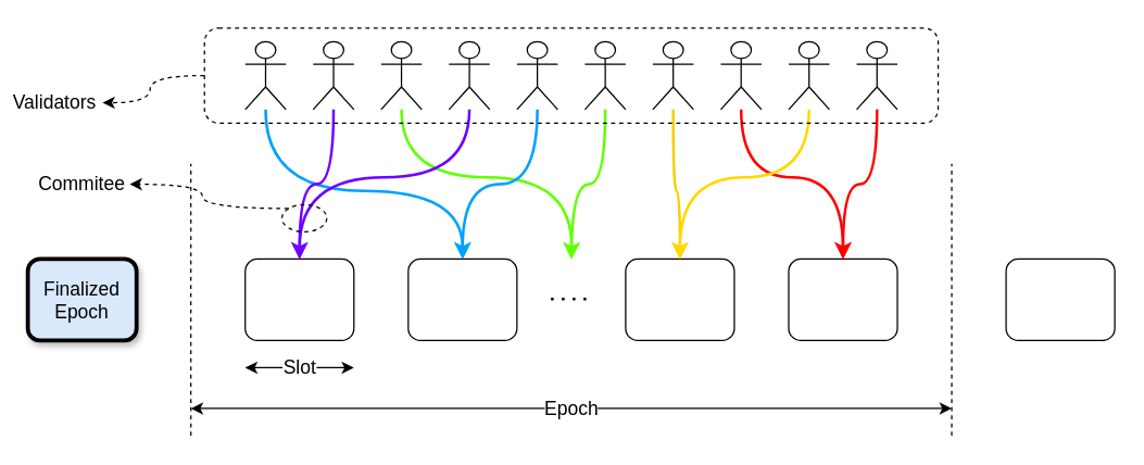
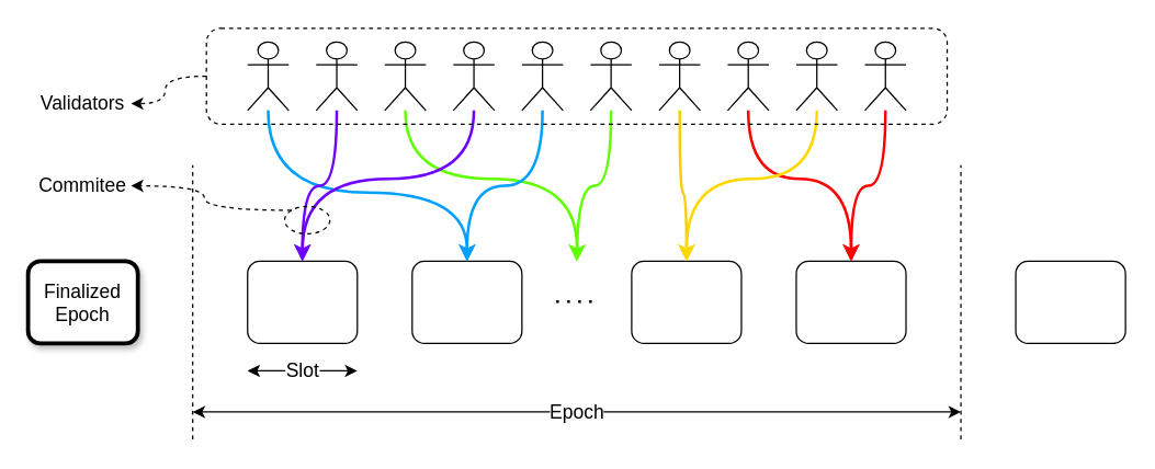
  <mxCell id="0" />
  <mxCell id="1" parent="0" />
  <mxCell id="2" value="" style="rounded=1;whiteSpace=wrap;html=1;" vertex="1" parent="1"><mxGeometry x="180" y="190" width="80" height="60" as="geometry" /></mxCell>
  <mxCell id="3" value="" style="rounded=1;whiteSpace=wrap;html=1;" vertex="1" parent="1"><mxGeometry x="300" y="190" width="80" height="60" as="geometry" /></mxCell>
  <mxCell id="4" value="" style="rounded=1;whiteSpace=wrap;html=1;" vertex="1" parent="1"><mxGeometry x="460" y="190" width="80" height="60" as="geometry" /></mxCell>
  <mxCell id="5" value="" style="rounded=1;whiteSpace=wrap;html=1;" vertex="1" parent="1"><mxGeometry x="580" y="190" width="80" height="60" as="geometry" /></mxCell>
  <mxCell id="6" value="" style="endArrow=none;dashed=1;html=1;rounded=0;" edge="1" parent="1"><mxGeometry width="50" height="50" relative="1" as="geometry"><mxPoint x="140" y="320" as="sourcePoint" /><mxPoint x="140" y="120" as="targetPoint" /></mxGeometry></mxCell>
  <mxCell id="7" value="" style="endArrow=none;dashed=1;html=1;rounded=0;" edge="1" parent="1"><mxGeometry width="50" height="50" relative="1" as="geometry"><mxPoint x="700" y="320" as="sourcePoint" /><mxPoint x="700" y="120" as="targetPoint" /></mxGeometry></mxCell>
  <mxCell id="8" value="" style="endArrow=none;dashed=1;html=1;dashPattern=1 3;strokeWidth=2;rounded=0;" edge="1" parent="1"><mxGeometry width="50" height="50" relative="1" as="geometry"><mxPoint x="405" y="219.5" as="sourcePoint" /><mxPoint x="435" y="219.5" as="targetPoint" /></mxGeometry></mxCell>
  <mxCell id="9" value="&lt;font style=&quot;font-size: 14px;&quot;&gt;Epoch&lt;/font&gt;" style="endArrow=classic;startArrow=classic;html=1;rounded=0;" edge="1" parent="1"><mxGeometry width="50" height="50" relative="1" as="geometry"><mxPoint x="140" y="300" as="sourcePoint" /><mxPoint x="700" y="300" as="targetPoint" /></mxGeometry></mxCell>
  <mxCell id="10" value="Slot" style="endArrow=classic;startArrow=classic;html=1;rounded=0;fontSize=14;" edge="1" parent="1"><mxGeometry width="50" height="50" relative="1" as="geometry"><mxPoint x="180" y="270" as="sourcePoint" /><mxPoint x="260" y="270" as="targetPoint" /></mxGeometry></mxCell>
- <mxCell id="11" value="&lt;font style=&quot;font-size: 14px;&quot;&gt;Finalized&lt;br&gt;Epoch&lt;br&gt;&lt;/font&gt;" style="rounded=1;whiteSpace=wrap;html=1;fillStyle=auto;shadow=1;glass=0;strokeWidth=3;fillColor=#dae8fc;" vertex="1" parent="1"><mxGeometry x="20" y="190" width="80" height="60" as="geometry" /></mxCell>
+ <mxCell id="11" value="&lt;font style=&quot;font-size: 14px;&quot;&gt;Finalized&lt;br&gt;Epoch&lt;br&gt;&lt;/font&gt;" style="rounded=1;whiteSpace=wrap;html=1;fillStyle=auto;shadow=1;glass=0;strokeWidth=3;" vertex="1" parent="1"><mxGeometry x="20" y="190" width="80" height="60" as="geometry" /></mxCell>
  <mxCell id="12" value="" style="rounded=1;whiteSpace=wrap;html=1;" vertex="1" parent="1"><mxGeometry x="740" y="190" width="80" height="60" as="geometry" /></mxCell>
  <mxCell id="13" style="edgeStyle=orthogonalEdgeStyle;rounded=0;orthogonalLoop=1;jettySize=auto;html=1;curved=1;fillColor=#1ba1e2;strokeColor=#00A0FF;strokeWidth=2;" edge="1" parent="1" source="14" target="3"><mxGeometry relative="1" as="geometry"><Array as="points"><mxPoint x="195" y="140" /><mxPoint x="340" y="140" /></Array></mxGeometry></mxCell>
  <mxCell id="14" value="" style="shape=umlActor;verticalLabelPosition=bottom;verticalAlign=top;html=1;outlineConnect=0;" vertex="1" parent="1"><mxGeometry x="180" y="30" width="30" height="50" as="geometry" /></mxCell>
  <mxCell id="15" style="edgeStyle=orthogonalEdgeStyle;rounded=0;orthogonalLoop=1;jettySize=auto;html=1;fillColor=#6a00ff;strokeColor=#6F00FF;curved=1;strokeWidth=2;" edge="1" parent="1" source="16" target="2"><mxGeometry relative="1" as="geometry" /></mxCell>
  <mxCell id="16" value="" style="shape=umlActor;verticalLabelPosition=bottom;verticalAlign=top;html=1;outlineConnect=0;" vertex="1" parent="1"><mxGeometry x="230" y="30" width="30" height="50" as="geometry" /></mxCell>
  <mxCell id="17" style="edgeStyle=orthogonalEdgeStyle;rounded=0;orthogonalLoop=1;jettySize=auto;html=1;strokeWidth=2;curved=1;fillColor=#60a917;strokeColor=#61FF00;" edge="1" parent="1" source="18"><mxGeometry relative="1" as="geometry"><mxPoint x="420" y="190" as="targetPoint" /><Array as="points"><mxPoint x="295" y="130" /><mxPoint x="421" y="130" /></Array></mxGeometry></mxCell>
  <mxCell id="18" value="" style="shape=umlActor;verticalLabelPosition=bottom;verticalAlign=top;html=1;outlineConnect=0;" vertex="1" parent="1"><mxGeometry x="280" y="30" width="30" height="50" as="geometry" /></mxCell>
  <mxCell id="19" style="edgeStyle=orthogonalEdgeStyle;rounded=0;orthogonalLoop=1;jettySize=auto;html=1;entryX=0.5;entryY=0;entryDx=0;entryDy=0;fillColor=#6a00ff;strokeColor=#6F00FF;curved=1;strokeWidth=2;" edge="1" parent="1" source="20" target="2"><mxGeometry relative="1" as="geometry"><Array as="points"><mxPoint x="345" y="130" /><mxPoint x="220" y="130" /></Array></mxGeometry></mxCell>
  <mxCell id="20" value="" style="shape=umlActor;verticalLabelPosition=bottom;verticalAlign=top;html=1;outlineConnect=0;" vertex="1" parent="1"><mxGeometry x="330" y="30" width="30" height="50" as="geometry" /></mxCell>
  <mxCell id="21" style="edgeStyle=orthogonalEdgeStyle;rounded=0;orthogonalLoop=1;jettySize=auto;html=1;fillColor=#1ba1e2;strokeColor=#00A0FF;curved=1;strokeWidth=2;" edge="1" parent="1" source="22" target="3"><mxGeometry relative="1" as="geometry" /></mxCell>
  <mxCell id="22" value="" style="shape=umlActor;verticalLabelPosition=bottom;verticalAlign=top;html=1;outlineConnect=0;" vertex="1" parent="1"><mxGeometry x="380" y="30" width="30" height="50" as="geometry" /></mxCell>
  <mxCell id="23" style="edgeStyle=orthogonalEdgeStyle;rounded=0;orthogonalLoop=1;jettySize=auto;html=1;strokeWidth=2;curved=1;fillColor=#60a917;strokeColor=#61FF00;" edge="1" parent="1" source="24"><mxGeometry relative="1" as="geometry"><mxPoint x="420" y="190" as="targetPoint" /><Array as="points"><mxPoint x="445" y="135" /><mxPoint x="421" y="135" /></Array></mxGeometry></mxCell>
  <mxCell id="24" value="" style="shape=umlActor;verticalLabelPosition=bottom;verticalAlign=top;html=1;outlineConnect=0;" vertex="1" parent="1"><mxGeometry x="430" y="30" width="30" height="50" as="geometry" /></mxCell>
  <mxCell id="25" style="edgeStyle=orthogonalEdgeStyle;rounded=0;orthogonalLoop=1;jettySize=auto;html=1;entryX=0.5;entryY=0;entryDx=0;entryDy=0;strokeWidth=2;curved=1;fillColor=#e3c800;strokeColor=#F5CF00;" edge="1" parent="1" source="26" target="4"><mxGeometry relative="1" as="geometry"><Array as="points"><mxPoint x="495" y="140" /><mxPoint x="500" y="140" /></Array></mxGeometry></mxCell>
  <mxCell id="26" value="" style="shape=umlActor;verticalLabelPosition=bottom;verticalAlign=top;html=1;outlineConnect=0;" vertex="1" parent="1"><mxGeometry x="480" y="30" width="30" height="50" as="geometry" /></mxCell>
  <mxCell id="27" style="edgeStyle=orthogonalEdgeStyle;rounded=0;orthogonalLoop=1;jettySize=auto;html=1;entryX=0.5;entryY=0;entryDx=0;entryDy=0;strokeWidth=2;curved=1;fillColor=#e51400;strokeColor=#FF0000;" edge="1" parent="1" source="28" target="5"><mxGeometry relative="1" as="geometry"><Array as="points"><mxPoint x="545" y="130" /><mxPoint x="620" y="130" /></Array></mxGeometry></mxCell>
  <mxCell id="28" value="" style="shape=umlActor;verticalLabelPosition=bottom;verticalAlign=top;html=1;outlineConnect=0;" vertex="1" parent="1"><mxGeometry x="530" y="30" width="30" height="50" as="geometry" /></mxCell>
  <mxCell id="29" style="edgeStyle=orthogonalEdgeStyle;rounded=0;orthogonalLoop=1;jettySize=auto;html=1;entryX=0.5;entryY=0;entryDx=0;entryDy=0;curved=1;strokeWidth=2;fillColor=#e3c800;strokeColor=#FFD800;" edge="1" parent="1" source="30" target="4"><mxGeometry relative="1" as="geometry"><Array as="points"><mxPoint x="595" y="130" /><mxPoint x="500" y="130" /></Array></mxGeometry></mxCell>
  <mxCell id="30" value="" style="shape=umlActor;verticalLabelPosition=bottom;verticalAlign=top;html=1;outlineConnect=0;" vertex="1" parent="1"><mxGeometry x="580" y="30" width="30" height="50" as="geometry" /></mxCell>
  <mxCell id="31" style="edgeStyle=orthogonalEdgeStyle;rounded=0;orthogonalLoop=1;jettySize=auto;html=1;entryX=0.5;entryY=0;entryDx=0;entryDy=0;curved=1;strokeWidth=2;fillColor=#e51400;strokeColor=#FF0000;" edge="1" parent="1" source="32" target="5"><mxGeometry relative="1" as="geometry" /></mxCell>
  <mxCell id="32" value="" style="shape=umlActor;verticalLabelPosition=bottom;verticalAlign=top;html=1;outlineConnect=0;" vertex="1" parent="1"><mxGeometry x="630" y="30" width="30" height="50" as="geometry" /></mxCell>
  <mxCell id="33" style="edgeStyle=orthogonalEdgeStyle;rounded=0;orthogonalLoop=1;jettySize=auto;html=1;exitX=0;exitY=0;exitDx=0;exitDy=0;entryX=1;entryY=0.5;entryDx=0;entryDy=0;curved=1;dashed=1;" edge="1" parent="1" source="34" target="35"><mxGeometry relative="1" as="geometry"><mxPoint x="100" y="153" as="targetPoint" /></mxGeometry></mxCell>
  <mxCell id="34" value="" style="ellipse;whiteSpace=wrap;html=1;fillColor=none;dashed=1;" vertex="1" parent="1"><mxGeometry x="207" y="150" width="33" height="20" as="geometry" /></mxCell>
  <mxCell id="35" value="&lt;font style=&quot;font-size: 14px;&quot;&gt;Commitee&lt;/font&gt;" style="text;html=1;strokeColor=none;fillColor=none;align=center;verticalAlign=middle;whiteSpace=wrap;rounded=0;perimeterSpacing=5;" vertex="1" parent="1"><mxGeometry x="30" y="120" width="60" height="30" as="geometry" /></mxCell>
  <mxCell id="36" style="edgeStyle=orthogonalEdgeStyle;orthogonalLoop=1;jettySize=auto;html=1;dashed=1;curved=1;" edge="1" parent="1" source="37" target="38"><mxGeometry relative="1" as="geometry" /></mxCell>
  <mxCell id="37" value="" style="rounded=1;whiteSpace=wrap;html=1;fillColor=none;strokeWidth=1;dashed=1;" vertex="1" parent="1"><mxGeometry x="150" y="20" width="540" height="70" as="geometry" /></mxCell>
- <mxCell id="38" value="&lt;font style=&quot;font-size: 14px;&quot;&gt;Validators&lt;/font&gt;" style="text;html=1;strokeColor=none;fillColor=none;align=center;verticalAlign=middle;whiteSpace=wrap;rounded=0;perimeterSpacing=5;" vertex="1" parent="1"><mxGeometry x="10" y="60" width="60" height="30" as="geometry" /></mxCell>
+ <mxCell id="38" value="&lt;font style=&quot;font-size: 14px;&quot;&gt;Validators&lt;/font&gt;" style="text;html=1;strokeColor=none;fillColor=none;align=center;verticalAlign=middle;whiteSpace=wrap;rounded=0;perimeterSpacing=5;" vertex="1" parent="1"><mxGeometry x="30" y="60" width="60" height="30" as="geometry" /></mxCell>
